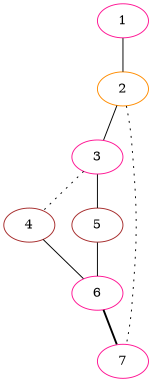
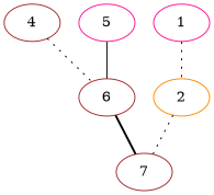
  graph {
    node [color=brown]
    edge [style=solid]
    2 [color=darkorange]
    1 [color=deeppink]
-   3 [color=deeppink]
-   7 [color=deeppink]
+   7
    4
-   5
-   6 [color=deeppink]
-   2 -- 3
+   5 [color=deeppink]
+   6
    2 -- 7 [style=dotted]
-   1 -- 2
-   3 -- 4 [style=dotted]
-   3 -- 5
-   4 -- 6
+   1 -- 2 [style=dotted]
+   4 -- 6 [style=dotted]
    5 -- 6
    6 -- 7 [style=bold]
  }
